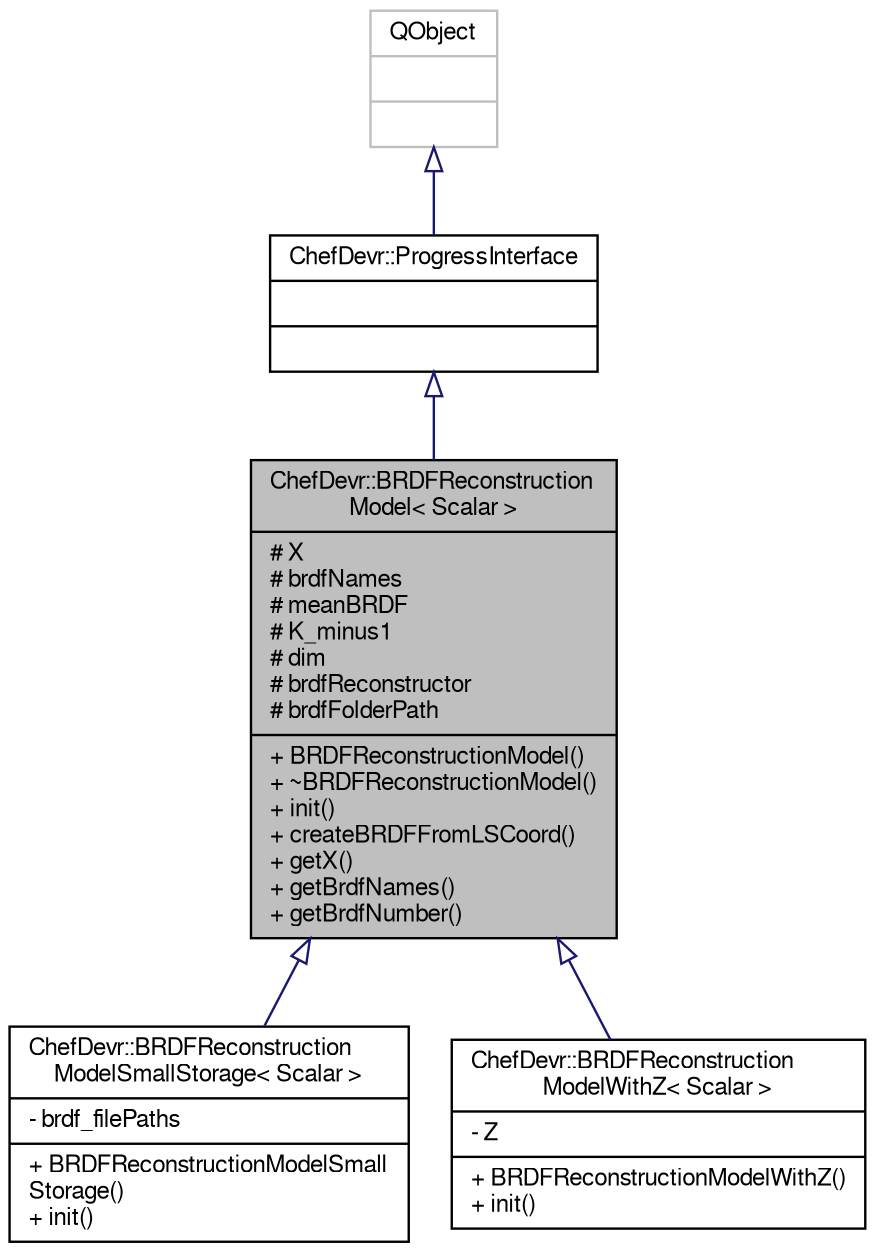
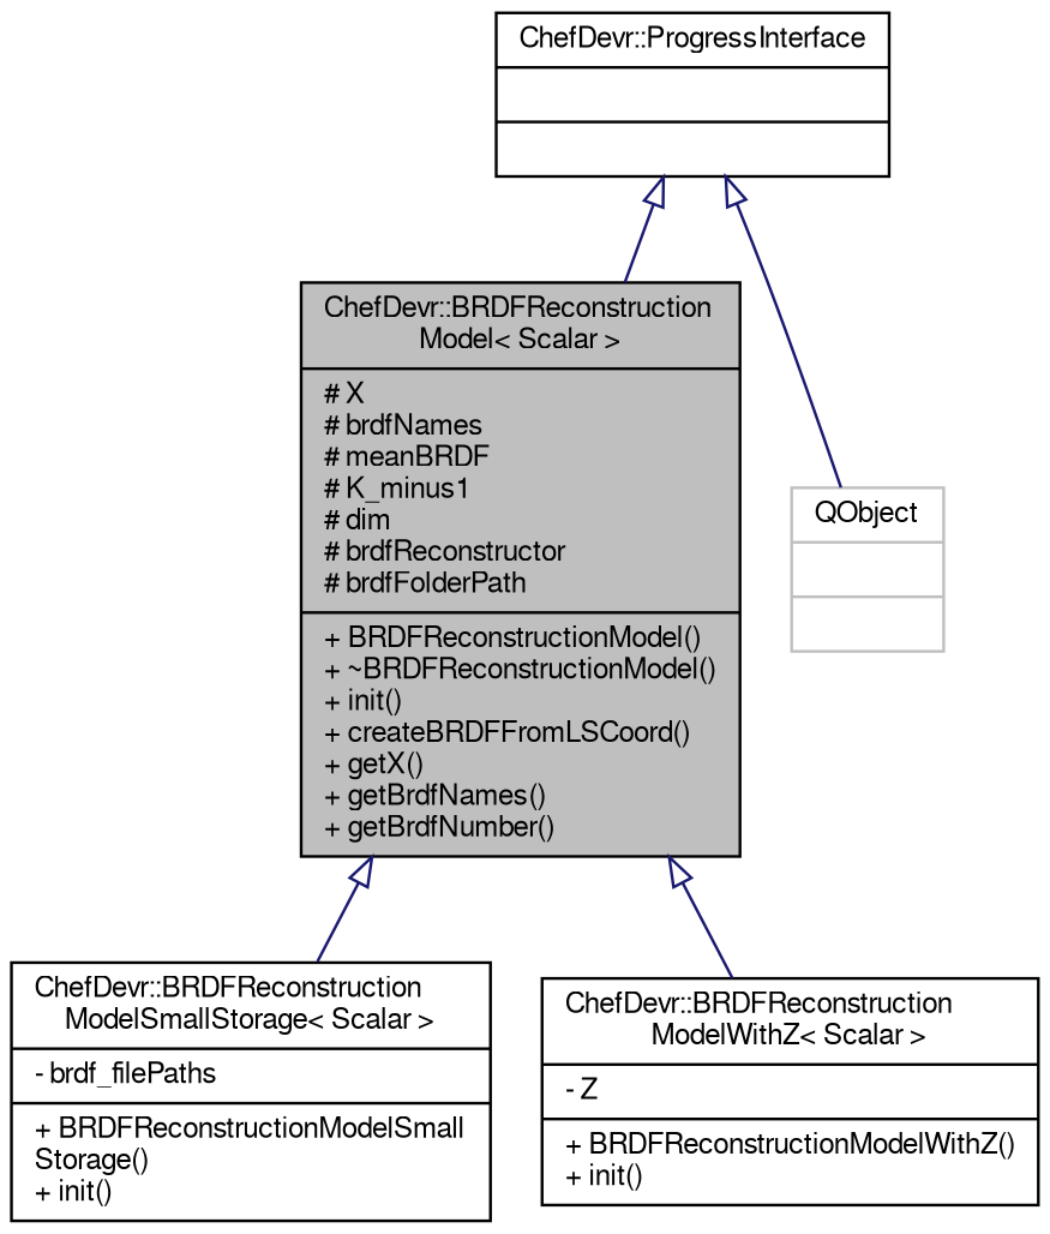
  digraph {
    node [color=black fillcolor=white fontname=FreeSans fontsize=10 shape=record style=filled]
    edge [arrowtail=onormal color=midnightblue dir=back fontname=FreeSans fontsize=10 labelfontname=FreeSans labelfontsize=10 style=solid]
    n1 [fillcolor=grey75 fontcolor=black height=0.2 label="{ChefDevr::BRDFReconstruction\lModel\< Scalar \>\n|# X\l# brdfNames\l# meanBRDF\l# K_minus1\l# dim\l# brdfReconstructor\l# brdfFolderPath\l|+ BRDFReconstructionModel()\l+ ~BRDFReconstructionModel()\l+ init()\l+ createBRDFFromLSCoord()\l+ getX()\l+ getBrdfNames()\l+ getBrdfNumber()\l}" width=0.4]
    n2 [height=0.2 label="{ChefDevr::BRDFReconstruction\lModelSmallStorage\< Scalar \>\n|- brdf_filePaths\l|+ BRDFReconstructionModelSmall\lStorage()\l+ init()\l}" width=0.4]
    n3 [height=0.2 label="{ChefDevr::BRDFReconstruction\lModelWithZ\< Scalar \>\n|- Z\l|+ BRDFReconstructionModelWithZ()\l+ init()\l}" width=0.4]
    n4 [height=0.2 label="{ChefDevr::ProgressInterface\n||}" width=0.4]
    n5 [color=grey75 height=0.2 label="{QObject\n||}" width=0.4]
    n1 -> n2
    n1 -> n3
    n4 -> n1
-   n5 -> n4
+   n4 -> n5
  }
